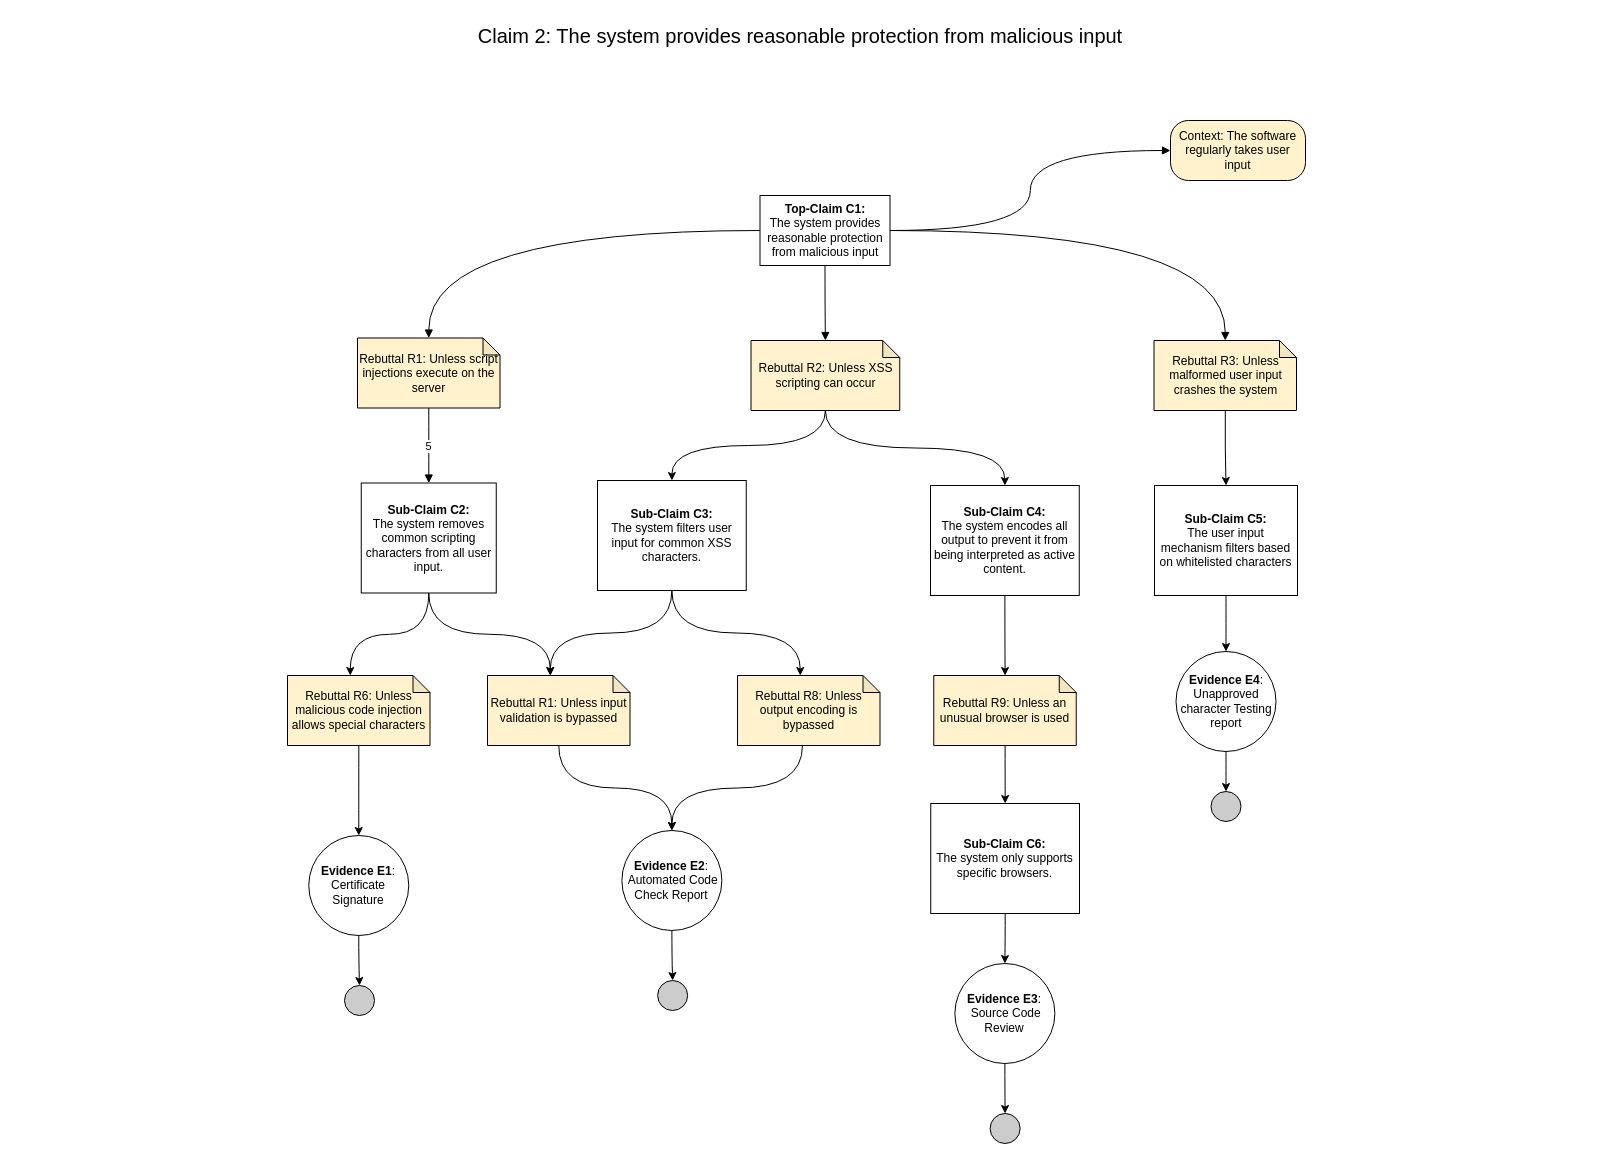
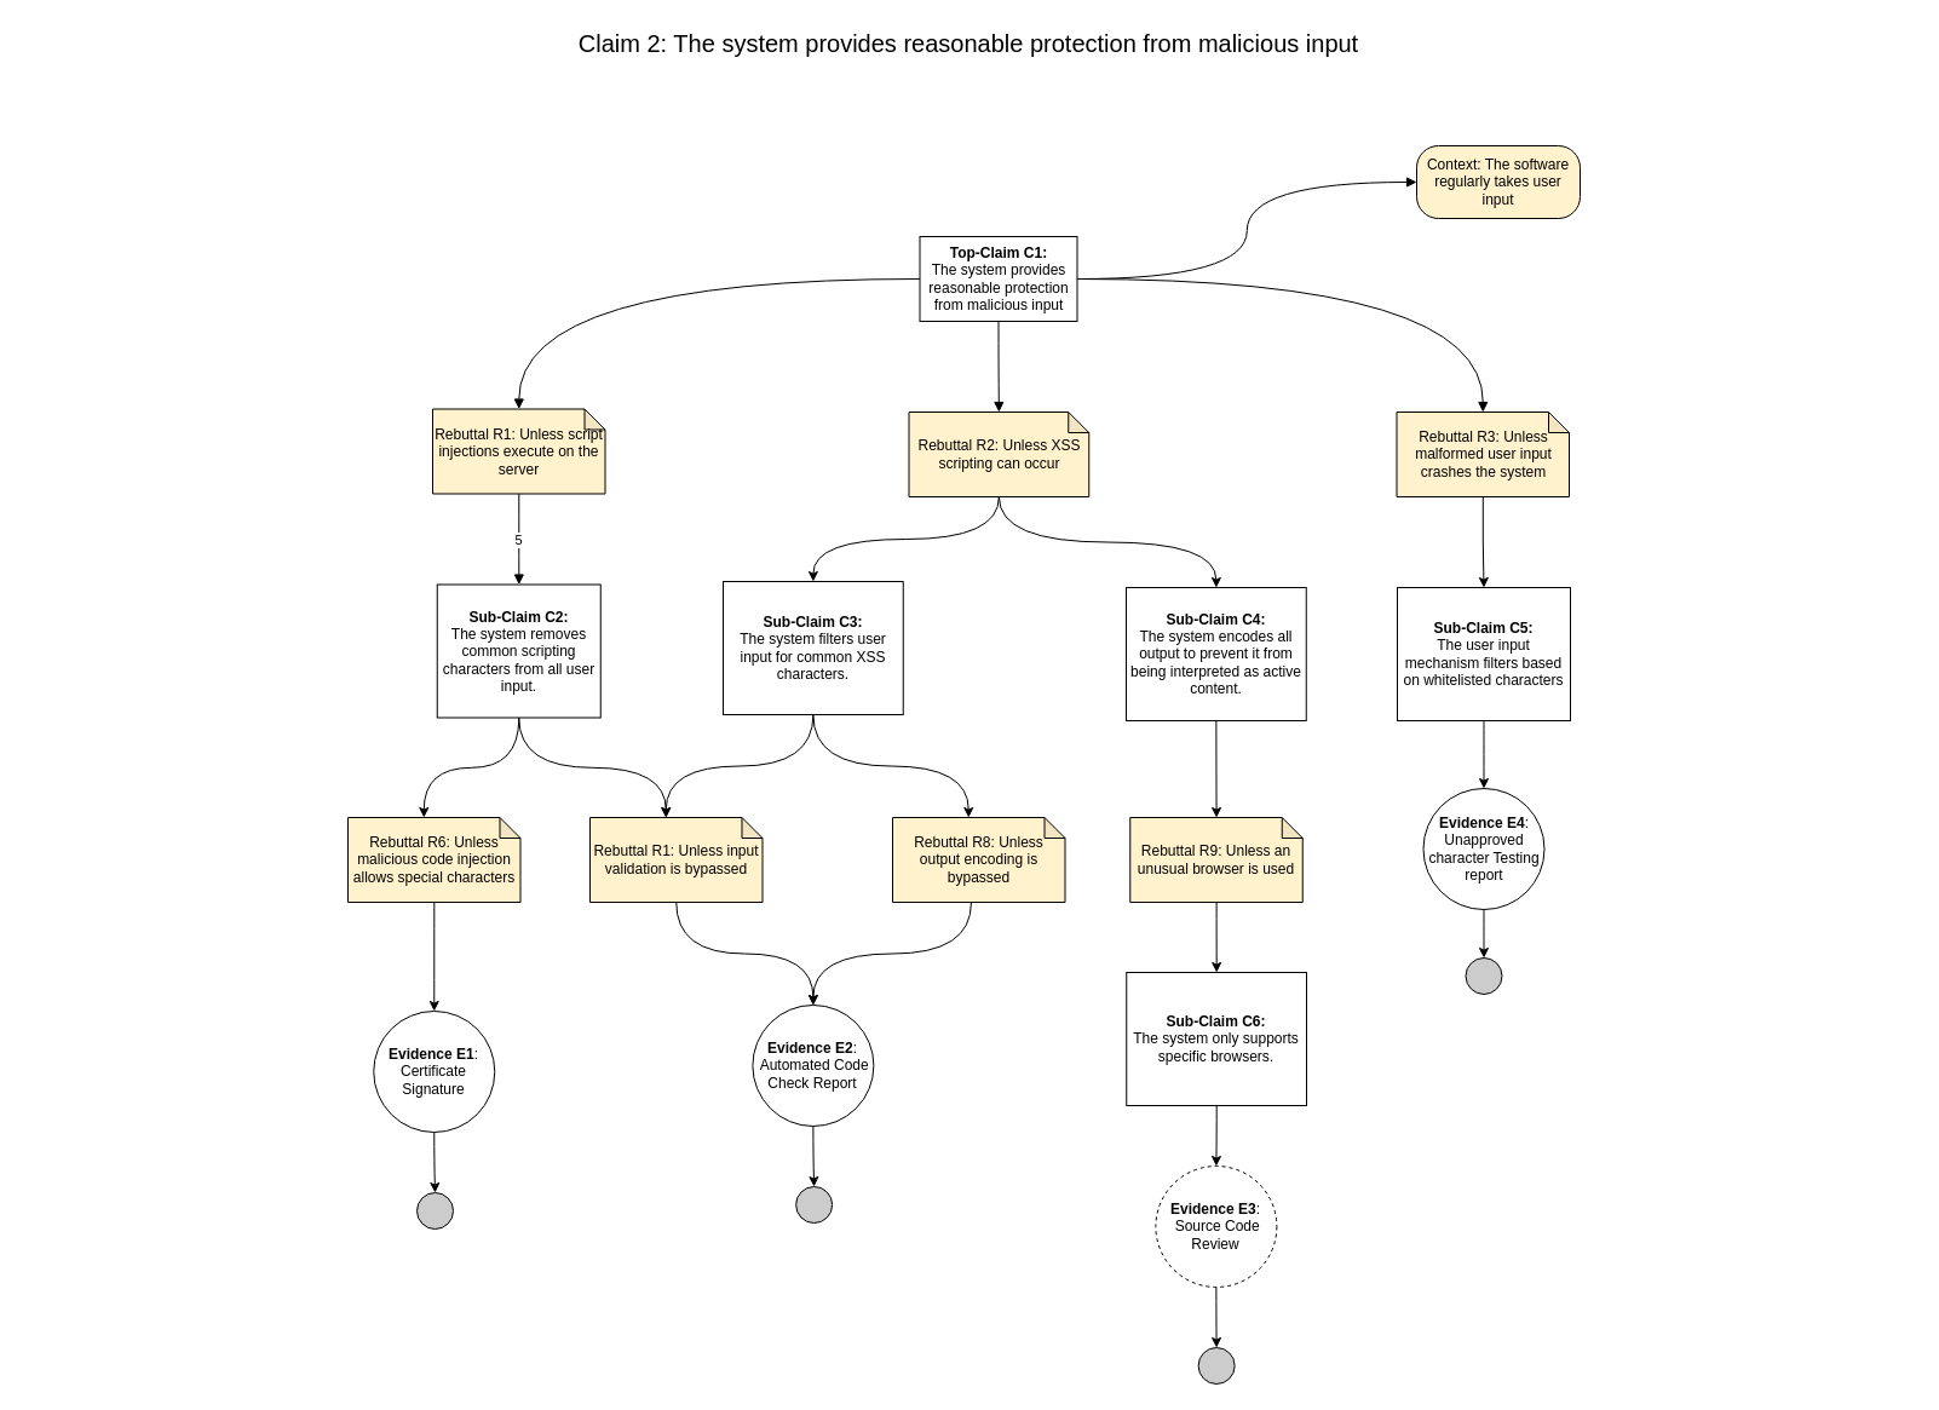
  <mxCell id="0" />
  <mxCell id="1" parent="0" />
  <mxCell id="2" style="edgeStyle=orthogonalEdgeStyle;rounded=0;orthogonalLoop=1;jettySize=auto;html=1;exitX=1;exitY=0.5;exitDx=0;exitDy=0;entryX=0;entryY=0.5;entryDx=0;entryDy=0;endArrow=block;endFill=1;curved=1;" parent="1" source="4" target="5" edge="1"><mxGeometry relative="1" as="geometry" /></mxCell>
  <mxCell id="3" value="" style="edgeStyle=orthogonalEdgeStyle;rounded=0;orthogonalLoop=1;jettySize=auto;html=1;endArrow=block;endFill=1;curved=1;exitX=0;exitY=0.5;exitDx=0;exitDy=0;" parent="1" source="4" target="7" edge="1"><mxGeometry relative="1" as="geometry" /></mxCell>
  <mxCell id="4" value="&lt;b&gt;Top-Claim C1:&lt;br&gt;&lt;/b&gt;The system provides reasonable protection from malicious input" style="rounded=0;whiteSpace=wrap;html=1;" parent="1" vertex="1"><mxGeometry x="759.5" y="195" width="130" height="70" as="geometry" /></mxCell>
  <mxCell id="5" value="Context: The software regularly takes user input" style="rounded=1;whiteSpace=wrap;html=1;arcSize=30;fillColor=#fff2cc;" parent="1" vertex="1"><mxGeometry x="1170" y="120" width="135" height="60" as="geometry" /></mxCell>
  <mxCell id="6" value="5" style="edgeStyle=orthogonalEdgeStyle;curved=1;rounded=0;orthogonalLoop=1;jettySize=auto;html=1;endArrow=block;endFill=1;" parent="1" source="7" target="9" edge="1"><mxGeometry relative="1" as="geometry" /></mxCell>
  <mxCell id="7" value="Rebuttal R1: Unless script injections execute on the server" style="shape=note;whiteSpace=wrap;html=1;backgroundOutline=1;darkOpacity=0.05;size=17;fillColor=#FFF2CC;" parent="1" vertex="1"><mxGeometry x="357" y="337.5" width="142.5" height="70" as="geometry" /></mxCell>
  <mxCell id="8" style="edgeStyle=orthogonalEdgeStyle;curved=1;rounded=0;orthogonalLoop=1;jettySize=auto;html=1;entryX=0;entryY=0;entryDx=62.75;entryDy=0;entryPerimeter=0;exitX=0.5;exitY=1;exitDx=0;exitDy=0;" parent="1" source="9" target="18" edge="1"><mxGeometry relative="1" as="geometry" /></mxCell>
  <mxCell id="9" value="&lt;b&gt;Sub-Claim C2:&lt;br&gt;&lt;/b&gt;The system removes common scripting characters from all user input." style="rounded=0;whiteSpace=wrap;html=1;" parent="1" vertex="1"><mxGeometry x="360.75" y="482.5" width="135" height="110" as="geometry" /></mxCell>
  <mxCell id="10" style="edgeStyle=orthogonalEdgeStyle;rounded=0;orthogonalLoop=1;jettySize=auto;html=1;curved=1;exitX=0.5;exitY=1;exitDx=0;exitDy=0;exitPerimeter=0;" parent="1" source="11" target="16" edge="1"><mxGeometry relative="1" as="geometry" /></mxCell>
  <mxCell id="11" value="Rebuttal R2: Unless XSS scripting can occur" style="shape=note;whiteSpace=wrap;html=1;backgroundOutline=1;darkOpacity=0.05;size=17;fillColor=#FFF2CC;" parent="1" vertex="1"><mxGeometry x="750.5" y="340" width="148.75" height="70" as="geometry" /></mxCell>
  <mxCell id="12" style="edgeStyle=orthogonalEdgeStyle;rounded=0;orthogonalLoop=1;jettySize=auto;html=1;" parent="1" source="13" target="17" edge="1"><mxGeometry relative="1" as="geometry" /></mxCell>
  <mxCell id="13" value="Rebuttal R3: Unless malformed user input crashes the system" style="shape=note;whiteSpace=wrap;html=1;backgroundOutline=1;darkOpacity=0.05;size=17;fillColor=#FFF2CC;" parent="1" vertex="1"><mxGeometry x="1153.5" y="340" width="142.5" height="70" as="geometry" /></mxCell>
  <mxCell id="14" value="" style="edgeStyle=orthogonalEdgeStyle;rounded=0;orthogonalLoop=1;jettySize=auto;html=1;endArrow=block;endFill=1;curved=1;exitX=0.5;exitY=1;exitDx=0;exitDy=0;" parent="1" source="4" target="11" edge="1"><mxGeometry relative="1" as="geometry"><mxPoint x="841.5" y="265" as="sourcePoint" /><mxPoint x="670.3" y="335" as="targetPoint" /></mxGeometry></mxCell>
  <mxCell id="15" value="" style="edgeStyle=orthogonalEdgeStyle;rounded=0;orthogonalLoop=1;jettySize=auto;html=1;endArrow=block;endFill=1;curved=1;exitX=1;exitY=0.5;exitDx=0;exitDy=0;entryX=0.5;entryY=0;entryDx=0;entryDy=0;entryPerimeter=0;" parent="1" source="4" target="13" edge="1"><mxGeometry relative="1" as="geometry"><mxPoint x="797.5" y="240" as="sourcePoint" /><mxPoint x="681.3" y="335" as="targetPoint" /></mxGeometry></mxCell>
  <mxCell id="16" value="&lt;b&gt;Sub-Claim C3:&lt;br&gt;&lt;/b&gt;The system filters user input for common XSS characters." style="rounded=0;whiteSpace=wrap;html=1;" parent="1" vertex="1"><mxGeometry x="597" y="480" width="148.75" height="110" as="geometry" /></mxCell>
  <mxCell id="17" value="&lt;b&gt;Sub-Claim C5:&lt;br&gt;&lt;/b&gt;The user input mechanism filters based on whitelisted characters" style="rounded=0;whiteSpace=wrap;html=1;" parent="1" vertex="1"><mxGeometry x="1154" y="485" width="143" height="110" as="geometry" /></mxCell>
  <mxCell id="18" value="Rebuttal R1: Unless input validation is bypassed" style="shape=note;whiteSpace=wrap;html=1;backgroundOutline=1;darkOpacity=0.05;size=17;fillColor=#FFF2CC;" parent="1" vertex="1"><mxGeometry x="487" y="675" width="142.5" height="70" as="geometry" /></mxCell>
  <mxCell id="19" style="edgeStyle=orthogonalEdgeStyle;curved=1;rounded=0;orthogonalLoop=1;jettySize=auto;html=1;entryX=0;entryY=0;entryDx=62.75;entryDy=0;entryPerimeter=0;" parent="1" source="9" target="21" edge="1"><mxGeometry relative="1" as="geometry"><mxPoint x="598.25" y="582.5" as="sourcePoint" /></mxGeometry></mxCell>
  <mxCell id="20" value="" style="edgeStyle=orthogonalEdgeStyle;curved=1;rounded=0;orthogonalLoop=1;jettySize=auto;html=1;" parent="1" source="21" target="45" edge="1"><mxGeometry relative="1" as="geometry" /></mxCell>
  <mxCell id="21" value="Rebuttal R6: Unless malicious code injection allows special characters" style="shape=note;whiteSpace=wrap;html=1;backgroundOutline=1;darkOpacity=0.05;size=17;fillColor=#FFF2CC;" parent="1" vertex="1"><mxGeometry x="287" y="675" width="142.5" height="70" as="geometry" /></mxCell>
  <mxCell id="22" style="edgeStyle=orthogonalEdgeStyle;curved=1;rounded=0;orthogonalLoop=1;jettySize=auto;html=1;entryX=0;entryY=0;entryDx=62.75;entryDy=0;entryPerimeter=0;exitX=0.5;exitY=1;exitDx=0;exitDy=0;" parent="1" source="16" target="24" edge="1"><mxGeometry relative="1" as="geometry"><mxPoint x="765.3" y="595" as="sourcePoint" /></mxGeometry></mxCell>
  <mxCell id="23" value="" style="edgeStyle=orthogonalEdgeStyle;curved=1;rounded=0;orthogonalLoop=1;jettySize=auto;html=1;exitX=0.456;exitY=1;exitDx=0;exitDy=0;exitPerimeter=0;" parent="1" source="24" target="41" edge="1"><mxGeometry relative="1" as="geometry" /></mxCell>
  <mxCell id="24" value="Rebuttal R8: Unless output encoding is bypassed" style="shape=note;whiteSpace=wrap;html=1;backgroundOutline=1;darkOpacity=0.05;size=17;fillColor=#FFF2CC;" parent="1" vertex="1"><mxGeometry x="737" y="675" width="142.5" height="70" as="geometry" /></mxCell>
  <mxCell id="25" style="edgeStyle=orthogonalEdgeStyle;curved=1;rounded=0;orthogonalLoop=1;jettySize=auto;html=1;entryX=0;entryY=0;entryDx=62.75;entryDy=0;entryPerimeter=0;exitX=0.5;exitY=1;exitDx=0;exitDy=0;" parent="1" source="16" target="18" edge="1"><mxGeometry relative="1" as="geometry"><mxPoint x="765.3" y="595" as="sourcePoint" /><mxPoint x="761.25" y="675" as="targetPoint" /></mxGeometry></mxCell>
  <mxCell id="26" style="edgeStyle=orthogonalEdgeStyle;curved=1;rounded=0;orthogonalLoop=1;jettySize=auto;html=1;exitX=0.5;exitY=1;exitDx=0;exitDy=0;entryX=0.5;entryY=0;entryDx=0;entryDy=0;" parent="1" source="17" target="33" edge="1"><mxGeometry relative="1" as="geometry"><mxPoint x="1205" y="635" as="sourcePoint" /><mxPoint x="1100" y="610" as="targetPoint" /></mxGeometry></mxCell>
  <mxCell id="27" value="&lt;b&gt;Sub-Claim C4:&lt;br&gt;&lt;/b&gt;The system encodes all output to prevent it from being interpreted as active content." style="rounded=0;whiteSpace=wrap;html=1;" parent="1" vertex="1"><mxGeometry x="930" y="485" width="148.75" height="110" as="geometry" /></mxCell>
  <mxCell id="28" style="edgeStyle=orthogonalEdgeStyle;rounded=0;orthogonalLoop=1;jettySize=auto;html=1;curved=1;entryX=0.5;entryY=0;entryDx=0;entryDy=0;exitX=0.5;exitY=1;exitDx=0;exitDy=0;exitPerimeter=0;" parent="1" source="11" target="27" edge="1"><mxGeometry relative="1" as="geometry"><mxPoint x="825" y="485" as="sourcePoint" /><mxPoint x="644.4" y="490" as="targetPoint" /></mxGeometry></mxCell>
  <mxCell id="29" style="edgeStyle=orthogonalEdgeStyle;curved=1;rounded=0;orthogonalLoop=1;jettySize=auto;html=1;" parent="1" source="30" target="38" edge="1"><mxGeometry relative="1" as="geometry" /></mxCell>
  <mxCell id="30" value="Rebuttal R9: Unless an unusual browser is used" style="shape=note;whiteSpace=wrap;html=1;backgroundOutline=1;darkOpacity=0.05;size=17;fillColor=#FFF2CC;" parent="1" vertex="1"><mxGeometry x="933.25" y="675" width="142.5" height="70" as="geometry" /></mxCell>
  <mxCell id="31" style="edgeStyle=orthogonalEdgeStyle;curved=1;rounded=0;orthogonalLoop=1;jettySize=auto;html=1;exitX=0.5;exitY=1;exitDx=0;exitDy=0;" parent="1" source="27" target="30" edge="1"><mxGeometry relative="1" as="geometry"><mxPoint x="644.375" y="600" as="sourcePoint" /><mxPoint x="1004" y="670" as="targetPoint" /></mxGeometry></mxCell>
  <mxCell id="32" value="" style="edgeStyle=orthogonalEdgeStyle;curved=1;rounded=0;orthogonalLoop=1;jettySize=auto;html=1;" parent="1" source="33" target="34" edge="1"><mxGeometry relative="1" as="geometry" /></mxCell>
  <mxCell id="33" value="&lt;b&gt;Evidence E4&lt;/b&gt;:&lt;br&gt;Unapproved character Testing report" style="ellipse;whiteSpace=wrap;html=1;aspect=fixed;fillColor=#ffffff;rounded=0;" parent="1" vertex="1"><mxGeometry x="1175.5" y="651" width="100" height="100" as="geometry" /></mxCell>
  <mxCell id="34" value="" style="ellipse;whiteSpace=wrap;html=1;aspect=fixed;fillColor=#CCCCCC;" parent="1" vertex="1"><mxGeometry x="1210.5" y="791" width="30" height="30" as="geometry" /></mxCell>
  <mxCell id="35" value="" style="edgeStyle=orthogonalEdgeStyle;curved=1;rounded=0;orthogonalLoop=1;jettySize=auto;html=1;" parent="1" source="36" target="39" edge="1"><mxGeometry relative="1" as="geometry" /></mxCell>
- <mxCell id="36" value="&lt;b&gt;Evidence E3&lt;/b&gt;:&lt;br&gt;&amp;nbsp;Source Code Review" style="ellipse;whiteSpace=wrap;html=1;aspect=fixed;fillColor=#ffffff;rounded=0;" parent="1" vertex="1"><mxGeometry x="954.38" y="963" width="100" height="100" as="geometry" /></mxCell>
+ <mxCell id="36" value="&lt;b&gt;Evidence E3&lt;/b&gt;:&lt;br&gt;&amp;nbsp;Source Code Review" style="ellipse;whiteSpace=wrap;html=1;aspect=fixed;fillColor=#ffffff;rounded=0;dashed=1;" parent="1" vertex="1"><mxGeometry x="954.38" y="963" width="100" height="100" as="geometry" /></mxCell>
  <mxCell id="37" value="" style="edgeStyle=orthogonalEdgeStyle;curved=1;rounded=0;orthogonalLoop=1;jettySize=auto;html=1;" parent="1" source="38" target="36" edge="1"><mxGeometry relative="1" as="geometry" /></mxCell>
  <mxCell id="38" value="&lt;b&gt;Sub-Claim C6:&lt;br&gt;&lt;/b&gt;The system only supports specific browsers." style="rounded=0;whiteSpace=wrap;html=1;" parent="1" vertex="1"><mxGeometry x="930.25" y="803" width="148.75" height="110" as="geometry" /></mxCell>
  <mxCell id="39" value="" style="ellipse;whiteSpace=wrap;html=1;aspect=fixed;fillColor=#CCCCCC;" parent="1" vertex="1"><mxGeometry x="989.63" y="1113" width="30" height="30" as="geometry" /></mxCell>
  <mxCell id="40" value="" style="edgeStyle=orthogonalEdgeStyle;curved=1;rounded=0;orthogonalLoop=1;jettySize=auto;html=1;" parent="1" source="41" target="42" edge="1"><mxGeometry relative="1" as="geometry" /></mxCell>
  <mxCell id="41" value="&lt;b&gt;Evidence E2&lt;/b&gt;:&lt;br&gt;&amp;nbsp;Automated Code Check Report" style="ellipse;whiteSpace=wrap;html=1;aspect=fixed;fillColor=#ffffff;rounded=0;" parent="1" vertex="1"><mxGeometry x="621.38" y="830" width="100" height="100" as="geometry" /></mxCell>
  <mxCell id="42" value="" style="ellipse;whiteSpace=wrap;html=1;aspect=fixed;fillColor=#CCCCCC;" parent="1" vertex="1"><mxGeometry x="657.13" y="980" width="30" height="30" as="geometry" /></mxCell>
  <mxCell id="43" value="" style="edgeStyle=orthogonalEdgeStyle;curved=1;rounded=0;orthogonalLoop=1;jettySize=auto;html=1;exitX=0.5;exitY=1;exitDx=0;exitDy=0;exitPerimeter=0;entryX=0.5;entryY=0;entryDx=0;entryDy=0;" parent="1" source="18" target="41" edge="1"><mxGeometry relative="1" as="geometry"><mxPoint x="811.98" y="755" as="sourcePoint" /><mxPoint x="681.38" y="840" as="targetPoint" /></mxGeometry></mxCell>
  <mxCell id="44" value="" style="edgeStyle=orthogonalEdgeStyle;curved=1;rounded=0;orthogonalLoop=1;jettySize=auto;html=1;" parent="1" source="45" target="46" edge="1"><mxGeometry relative="1" as="geometry" /></mxCell>
  <mxCell id="45" value="&lt;b&gt;Evidence E1&lt;/b&gt;:&lt;br&gt;Certificate Signature" style="ellipse;whiteSpace=wrap;html=1;aspect=fixed;fillColor=#ffffff;rounded=0;" parent="1" vertex="1"><mxGeometry x="308.25" y="835" width="100" height="100" as="geometry" /></mxCell>
  <mxCell id="46" value="" style="ellipse;whiteSpace=wrap;html=1;aspect=fixed;fillColor=#CCCCCC;" parent="1" vertex="1"><mxGeometry x="344" y="985" width="30" height="30" as="geometry" /></mxCell>
  <mxCell id="47" value="&lt;font style=&quot;font-size: 20px&quot;&gt;&lt;font style=&quot;font-size: 20px&quot;&gt;Claim 2: The system provides reasonable protection from malicious input&lt;/font&gt;&lt;br&gt;&lt;/font&gt;" style="text;html=1;strokeColor=none;fillColor=none;align=center;verticalAlign=middle;whiteSpace=wrap;rounded=0;fontSize=20;" vertex="1" parent="1"><mxGeometry x="20" y="20" width="1560" height="30" as="geometry" /></mxCell>
